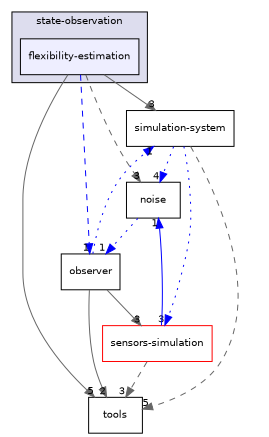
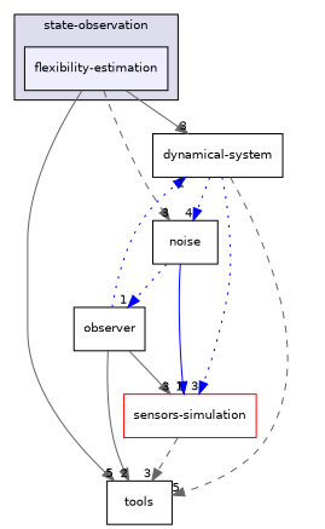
  digraph {
    compound=true
    node [fontname=Helvetica fontsize=10 shape=box]
    edge [color=gray40 headlabel=3 labeldistance=1.5 labelfontname=Helvetica labelfontsize=10 style=solid]
    n1 [fillcolor="#eeeeff" label="flexibility-estimation" pencolor=black style=filled]
    n2 [label=tools]
-   n3 [label="simulation-system"]
+   n3 [label="dynamical-system"]
    n4 [label=noise]
    n5 [label=observer]
    n6 [color=red fillcolor=white label="sensors-simulation" style=filled]
    subgraph cluster_1 {
      bgcolor="#ddddee"
      fontname=Helvetica
      fontsize=10
      label="state-observation"
      pencolor=black
      n1
    }
    n1 -> n2 [headlabel=5]
    n1 -> n3
    n1 -> n4 [style=dashed]
-   n1 -> n5 [color=blue headlabel=1 style=dashed]
    n3 -> n2 [headlabel=5 style=dashed]
    n3 -> n4 [color=blue headlabel=4 style=dotted]
    n3 -> n6 [color=blue style=dotted]
    n4 -> n5 [color=blue headlabel=1 style=dotted]
    n5 -> n2 [headlabel=2]
    n5 -> n3 [color=blue headlabel=1 style=dotted]
    n5 -> n6
    n6 -> n2 [style=dashed]
-   n6 -> n4 [color=blue headlabel=1]
+   n4 -> n6 [color=blue headlabel=1]
  }
